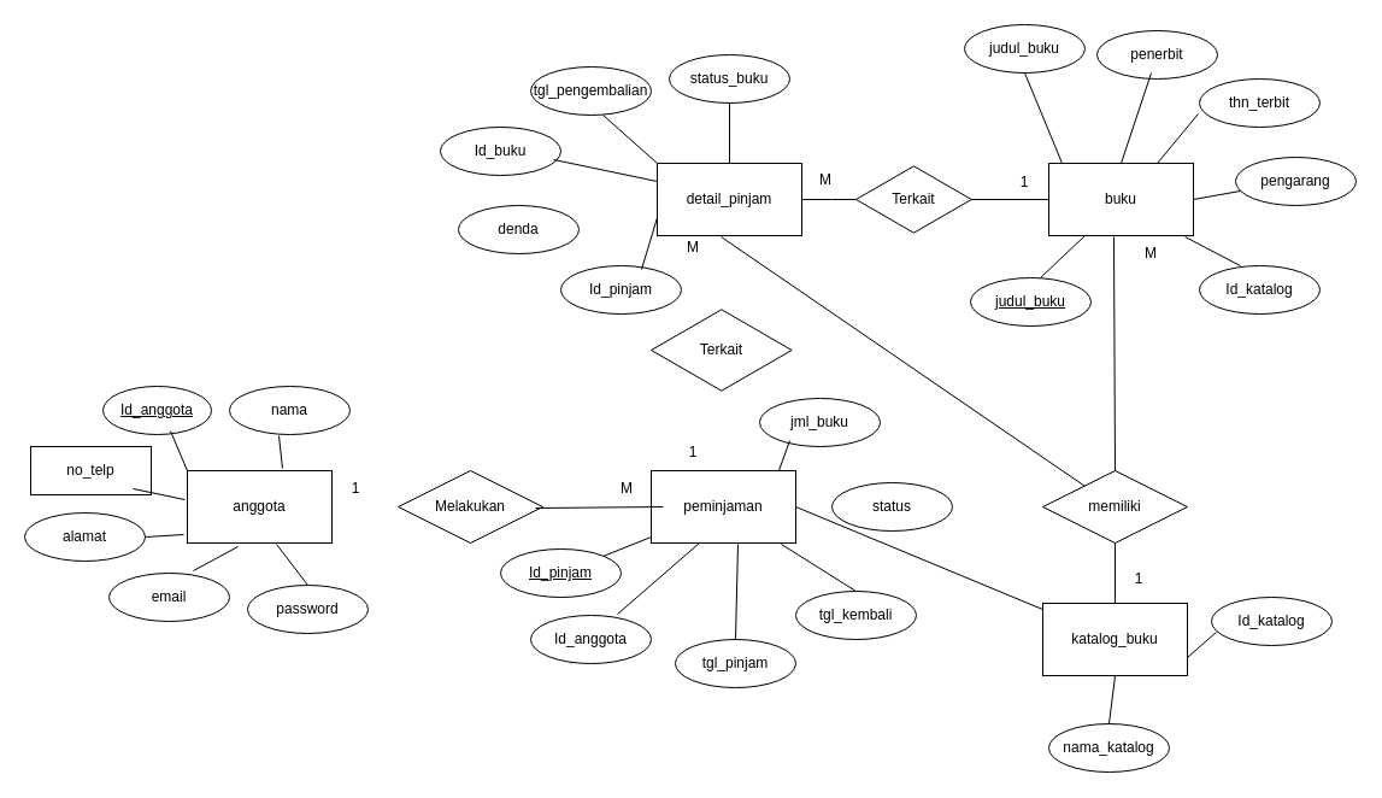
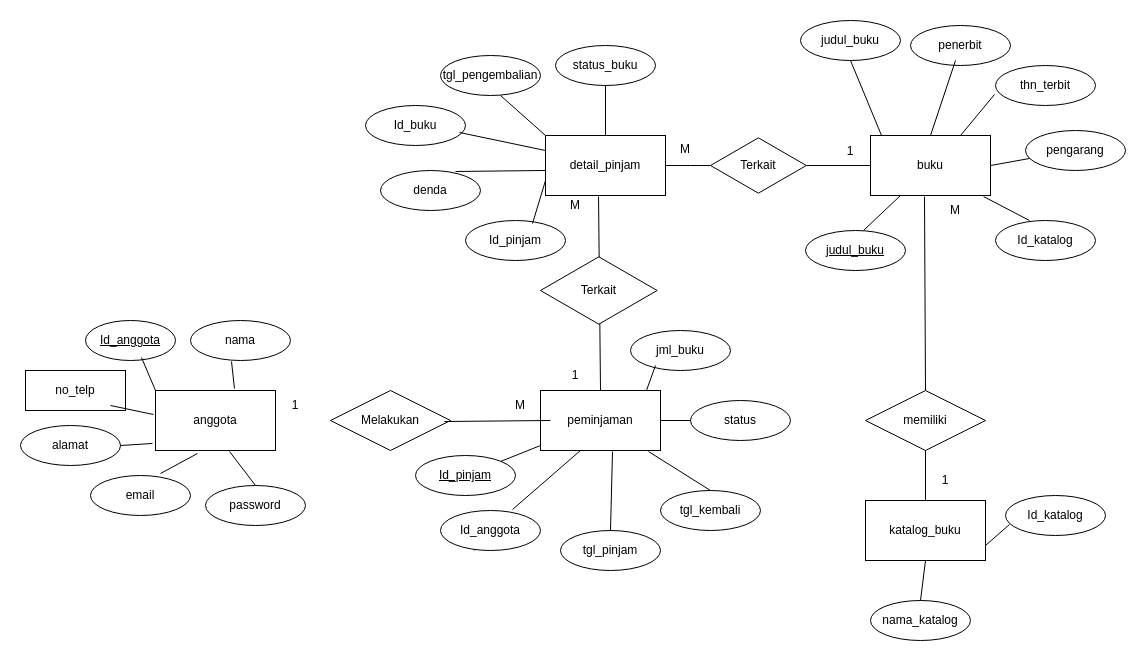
  <mxCell id="0" />
  <mxCell id="1" parent="0" />
  <mxCell id="2" value="anggota" style="rounded=0;whiteSpace=wrap;html=1;" vertex="1" parent="1"><mxGeometry x="155" y="390" width="120" height="60" as="geometry" /></mxCell>
  <mxCell id="3" value="peminjaman" style="rounded=0;whiteSpace=wrap;html=1;" vertex="1" parent="1"><mxGeometry x="540" y="390" width="120" height="60" as="geometry" /></mxCell>
  <mxCell id="4" value="katalog_buku" style="rounded=0;whiteSpace=wrap;html=1;" vertex="1" parent="1"><mxGeometry x="865" y="500" width="120" height="60" as="geometry" /></mxCell>
  <mxCell id="5" value="buku" style="rounded=0;whiteSpace=wrap;html=1;" vertex="1" parent="1"><mxGeometry x="870" y="135" width="120" height="60" as="geometry" /></mxCell>
  <mxCell id="6" value="Id_anggota" style="ellipse;whiteSpace=wrap;html=1;align=center;fontStyle=4;" vertex="1" parent="1"><mxGeometry x="85" y="320" width="90" height="40" as="geometry" /></mxCell>
  <mxCell id="7" value="password" style="ellipse;whiteSpace=wrap;html=1;align=center;" vertex="1" parent="1"><mxGeometry x="205" y="485" width="100" height="40" as="geometry" /></mxCell>
  <mxCell id="8" value="alamat" style="ellipse;whiteSpace=wrap;html=1;align=center;" vertex="1" parent="1"><mxGeometry x="20" y="425" width="100" height="40" as="geometry" /></mxCell>
  <mxCell id="9" value="no_telp" style="whiteSpace=wrap;html=1;align=center;rounded=0;" vertex="1" parent="1"><mxGeometry x="25" y="370" width="100" height="40" as="geometry" /></mxCell>
  <mxCell id="10" value="nama" style="ellipse;whiteSpace=wrap;html=1;align=center;" vertex="1" parent="1"><mxGeometry x="190" y="320" width="100" height="40" as="geometry" /></mxCell>
  <mxCell id="11" value="email" style="ellipse;whiteSpace=wrap;html=1;align=center;" vertex="1" parent="1"><mxGeometry x="90" y="475" width="100" height="40" as="geometry" /></mxCell>
  <mxCell id="12" value="Id_pinjam" style="ellipse;whiteSpace=wrap;html=1;align=center;fontStyle=4;" vertex="1" parent="1"><mxGeometry x="415" y="455" width="100" height="40" as="geometry" /></mxCell>
  <mxCell id="13" value="tgl_pinjam" style="ellipse;whiteSpace=wrap;html=1;align=center;" vertex="1" parent="1"><mxGeometry x="560" y="530" width="100" height="40" as="geometry" /></mxCell>
  <mxCell id="14" value="tgl_kembali" style="ellipse;whiteSpace=wrap;html=1;align=center;" vertex="1" parent="1"><mxGeometry x="660" y="490" width="100" height="40" as="geometry" /></mxCell>
  <mxCell id="15" value="status" style="ellipse;whiteSpace=wrap;html=1;align=center;" vertex="1" parent="1"><mxGeometry x="690" y="400" width="100" height="40" as="geometry" /></mxCell>
  <mxCell id="16" value="jml_buku" style="ellipse;whiteSpace=wrap;html=1;align=center;" vertex="1" parent="1"><mxGeometry x="630" y="330" width="100" height="40" as="geometry" /></mxCell>
  <mxCell id="17" value="Id_katalog" style="ellipse;whiteSpace=wrap;html=1;align=center;" vertex="1" parent="1"><mxGeometry x="1005" y="495" width="100" height="40" as="geometry" /></mxCell>
  <mxCell id="18" value="nama_katalog" style="ellipse;whiteSpace=wrap;html=1;align=center;" vertex="1" parent="1"><mxGeometry x="870" y="600" width="100" height="40" as="geometry" /></mxCell>
  <mxCell id="19" value="thn_terbit" style="ellipse;whiteSpace=wrap;html=1;align=center;" vertex="1" parent="1"><mxGeometry x="995" y="65" width="100" height="40" as="geometry" /></mxCell>
  <mxCell id="20" value="Id_katalog" style="ellipse;whiteSpace=wrap;html=1;align=center;" vertex="1" parent="1"><mxGeometry x="995" y="220" width="100" height="40" as="geometry" /></mxCell>
  <mxCell id="21" value="pengarang" style="ellipse;whiteSpace=wrap;html=1;align=center;" vertex="1" parent="1"><mxGeometry x="1025" y="130" width="100" height="40" as="geometry" /></mxCell>
  <mxCell id="22" value="judul_buku" style="ellipse;whiteSpace=wrap;html=1;align=center;" vertex="1" parent="1"><mxGeometry x="800" y="20" width="100" height="40" as="geometry" /></mxCell>
  <mxCell id="23" value="penerbit" style="ellipse;whiteSpace=wrap;html=1;align=center;" vertex="1" parent="1"><mxGeometry x="910" y="25" width="100" height="40" as="geometry" /></mxCell>
  <mxCell id="24" value="judul_buku" style="ellipse;whiteSpace=wrap;html=1;align=center;fontStyle=4;" vertex="1" parent="1"><mxGeometry x="805" y="230" width="100" height="40" as="geometry" /></mxCell>
  <mxCell id="25" value="Melakukan" style="shape=rhombus;perimeter=rhombusPerimeter;whiteSpace=wrap;html=1;align=center;" vertex="1" parent="1"><mxGeometry x="330" y="390" width="120" height="60" as="geometry" /></mxCell>
  <mxCell id="26" value="memiliki" style="shape=rhombus;perimeter=rhombusPerimeter;whiteSpace=wrap;html=1;align=center;" vertex="1" parent="1"><mxGeometry x="865" y="390" width="120" height="60" as="geometry" /></mxCell>
  <mxCell id="27" value="Id_pinjam" style="ellipse;whiteSpace=wrap;html=1;align=center;" vertex="1" parent="1"><mxGeometry x="465" y="220" width="100" height="40" as="geometry" /></mxCell>
  <mxCell id="28" value="denda" style="ellipse;whiteSpace=wrap;html=1;align=center;" vertex="1" parent="1"><mxGeometry x="380" y="170" width="100" height="40" as="geometry" /></mxCell>
  <mxCell id="29" value="Id_buku" style="ellipse;whiteSpace=wrap;html=1;align=center;" vertex="1" parent="1"><mxGeometry x="365" y="105" width="100" height="40" as="geometry" /></mxCell>
  <mxCell id="30" value="tgl_pengembalian" style="ellipse;whiteSpace=wrap;html=1;align=center;" vertex="1" parent="1"><mxGeometry x="440" y="55" width="100" height="40" as="geometry" /></mxCell>
  <mxCell id="31" value="status_buku" style="ellipse;whiteSpace=wrap;html=1;align=center;" vertex="1" parent="1"><mxGeometry x="555" y="45" width="100" height="40" as="geometry" /></mxCell>
  <mxCell id="32" value="" style="endArrow=none;html=1;rounded=0;exitX=0.45;exitY=1.017;exitDx=0;exitDy=0;exitPerimeter=0;entryX=0.5;entryY=0;entryDx=0;entryDy=0;" edge="1" parent="1" source="5" target="26"><mxGeometry relative="1" as="geometry"><mxPoint x="735" y="390" as="sourcePoint" /><mxPoint x="895" y="390" as="targetPoint" /></mxGeometry></mxCell>
  <mxCell id="33" value="" style="endArrow=none;html=1;rounded=0;entryX=0;entryY=0.5;entryDx=0;entryDy=0;exitX=1;exitY=0.5;exitDx=0;exitDy=0;" edge="1" parent="1" source="69" target="5"><mxGeometry relative="1" as="geometry"><mxPoint x="655" y="235" as="sourcePoint" /><mxPoint x="815" y="235" as="targetPoint" /></mxGeometry></mxCell>
- <mxCell id="34" value="" style="endArrow=none;html=1;rounded=0;exitX=0.442;exitY=1.017;exitDx=0;exitDy=0;exitPerimeter=0;" edge="1" parent="1" source="65" target="26"><mxGeometry relative="1" as="geometry"><mxPoint x="600" y="260" as="sourcePoint" /><mxPoint x="600" y="340" as="targetPoint" /></mxGeometry></mxCell>
+ <mxCell id="34" value="" style="endArrow=none;html=1;rounded=0;exitX=0.442;exitY=1.017;exitDx=0;exitDy=0;entryX=0.5;entryY=0;entryDx=0;entryDy=0;exitPerimeter=0;" edge="1" parent="1" source="65" target="3"><mxGeometry relative="1" as="geometry"><mxPoint x="600" y="260" as="sourcePoint" /><mxPoint x="600" y="340" as="targetPoint" /></mxGeometry></mxCell>
  <mxCell id="35" value="" style="endArrow=none;html=1;rounded=0;exitX=0.95;exitY=0.517;exitDx=0;exitDy=0;exitPerimeter=0;entryX=0.083;entryY=0.5;entryDx=0;entryDy=0;entryPerimeter=0;" edge="1" parent="1" source="25" target="3"><mxGeometry relative="1" as="geometry"><mxPoint x="450" y="419.5" as="sourcePoint" /><mxPoint x="535" y="420" as="targetPoint" /></mxGeometry></mxCell>
  <mxCell id="36" value="" style="endArrow=none;html=1;rounded=0;exitX=0.5;exitY=0;exitDx=0;exitDy=0;entryX=0.5;entryY=1;entryDx=0;entryDy=0;" edge="1" parent="1" source="4" target="26"><mxGeometry relative="1" as="geometry"><mxPoint x="730" y="449" as="sourcePoint" /><mxPoint x="890" y="449" as="targetPoint" /></mxGeometry></mxCell>
  <mxCell id="37" value="" style="endArrow=none;html=1;rounded=0;exitX=1;exitY=0;exitDx=0;exitDy=0;entryX=0;entryY=0.917;entryDx=0;entryDy=0;entryPerimeter=0;" edge="1" parent="1" source="12" target="3"><mxGeometry relative="1" as="geometry"><mxPoint x="515" y="475" as="sourcePoint" /><mxPoint x="545" y="450" as="targetPoint" /></mxGeometry></mxCell>
  <mxCell id="38" value="" style="endArrow=none;html=1;rounded=0;entryX=0.5;entryY=0;entryDx=0;entryDy=0;entryPerimeter=0;exitX=0.6;exitY=1.017;exitDx=0;exitDy=0;exitPerimeter=0;" edge="1" parent="1" source="3" target="13"><mxGeometry relative="1" as="geometry"><mxPoint x="610" y="450" as="sourcePoint" /><mxPoint x="610" y="520" as="targetPoint" /></mxGeometry></mxCell>
  <mxCell id="39" value="" style="endArrow=none;html=1;rounded=0;entryX=0.5;entryY=0;entryDx=0;entryDy=0;exitX=0.617;exitY=1.017;exitDx=0;exitDy=0;exitPerimeter=0;" edge="1" parent="1" source="2" target="7"><mxGeometry relative="1" as="geometry"><mxPoint x="234" y="455" as="sourcePoint" /><mxPoint x="260" y="470" as="targetPoint" /></mxGeometry></mxCell>
  <mxCell id="40" value="" style="endArrow=none;html=1;rounded=0;entryX=0.35;entryY=1.05;entryDx=0;entryDy=0;entryPerimeter=0;exitX=0.7;exitY=-0.05;exitDx=0;exitDy=0;exitPerimeter=0;" edge="1" parent="1" source="11" target="2"><mxGeometry relative="1" as="geometry"><mxPoint x="35" y="449" as="sourcePoint" /><mxPoint x="190" y="450" as="targetPoint" /></mxGeometry></mxCell>
  <mxCell id="41" value="" style="endArrow=none;html=1;rounded=0;exitX=1;exitY=0.5;exitDx=0;exitDy=0;entryX=-0.025;entryY=0.883;entryDx=0;entryDy=0;entryPerimeter=0;" edge="1" parent="1" source="8" target="2"><mxGeometry relative="1" as="geometry"><mxPoint x="-5" y="444" as="sourcePoint" /><mxPoint x="155" y="444" as="targetPoint" /></mxGeometry></mxCell>
  <mxCell id="42" value="" style="endArrow=none;html=1;rounded=0;exitX=0.85;exitY=0.875;exitDx=0;exitDy=0;exitPerimeter=0;entryX=-0.017;entryY=0.4;entryDx=0;entryDy=0;entryPerimeter=0;" edge="1" parent="1" source="9" target="2"><mxGeometry relative="1" as="geometry"><mxPoint x="-5" y="415" as="sourcePoint" /><mxPoint x="155" y="415" as="targetPoint" /></mxGeometry></mxCell>
  <mxCell id="43" value="" style="endArrow=none;html=1;rounded=0;exitX=0;exitY=0;exitDx=0;exitDy=0;entryX=0.622;entryY=0.925;entryDx=0;entryDy=0;entryPerimeter=0;" edge="1" parent="1" source="2" target="6"><mxGeometry relative="1" as="geometry"><mxPoint x="-20" y="359" as="sourcePoint" /><mxPoint x="140" y="359" as="targetPoint" /></mxGeometry></mxCell>
  <mxCell id="44" value="" style="endArrow=none;html=1;rounded=0;entryX=0.41;entryY=1.025;entryDx=0;entryDy=0;entryPerimeter=0;exitX=0.658;exitY=-0.033;exitDx=0;exitDy=0;exitPerimeter=0;" edge="1" parent="1" source="2" target="10"><mxGeometry relative="1" as="geometry"><mxPoint x="235" y="390" as="sourcePoint" /><mxPoint x="235" y="359" as="targetPoint" /><Array as="points" /></mxGeometry></mxCell>
  <mxCell id="45" value="" style="endArrow=none;html=1;rounded=0;exitX=0.34;exitY=0;exitDx=0;exitDy=0;exitPerimeter=0;entryX=0.942;entryY=1.017;entryDx=0;entryDy=0;entryPerimeter=0;" edge="1" parent="1" source="20" target="5"><mxGeometry relative="1" as="geometry"><mxPoint x="790" y="265" as="sourcePoint" /><mxPoint x="950" y="265" as="targetPoint" /></mxGeometry></mxCell>
  <mxCell id="46" value="" style="endArrow=none;html=1;rounded=0;exitX=0.58;exitY=0;exitDx=0;exitDy=0;exitPerimeter=0;entryX=0.25;entryY=1;entryDx=0;entryDy=0;" edge="1" parent="1" source="24" target="5"><mxGeometry relative="1" as="geometry"><mxPoint x="700" y="264" as="sourcePoint" /><mxPoint x="860" y="264" as="targetPoint" /></mxGeometry></mxCell>
  <mxCell id="47" value="" style="endArrow=none;html=1;rounded=0;exitX=0.5;exitY=0;exitDx=0;exitDy=0;entryX=0.5;entryY=1;entryDx=0;entryDy=0;" edge="1" parent="1" source="18" target="4"><mxGeometry relative="1" as="geometry"><mxPoint x="725" y="565" as="sourcePoint" /><mxPoint x="920" y="565" as="targetPoint" /></mxGeometry></mxCell>
  <mxCell id="48" value="" style="endArrow=none;html=1;rounded=0;exitX=1;exitY=0.75;exitDx=0;exitDy=0;entryX=0.04;entryY=0.725;entryDx=0;entryDy=0;entryPerimeter=0;" edge="1" parent="1" source="4" target="17"><mxGeometry relative="1" as="geometry"><mxPoint x="830" y="535" as="sourcePoint" /><mxPoint x="990" y="535" as="targetPoint" /></mxGeometry></mxCell>
  <mxCell id="49" value="" style="endArrow=none;html=1;rounded=0;exitX=0.883;exitY=0;exitDx=0;exitDy=0;exitPerimeter=0;entryX=0.25;entryY=0.875;entryDx=0;entryDy=0;entryPerimeter=0;" edge="1" parent="1" source="3" target="16"><mxGeometry relative="1" as="geometry"><mxPoint x="505" y="369" as="sourcePoint" /><mxPoint x="665" y="369" as="targetPoint" /></mxGeometry></mxCell>
- <mxCell id="50" value="" style="endArrow=none;html=1;rounded=0;exitX=1;exitY=0.5;exitDx=0;exitDy=0;" edge="1" parent="1" source="3" target="4"><mxGeometry relative="1" as="geometry"><mxPoint x="515" y="424" as="sourcePoint" /><mxPoint x="675" y="424" as="targetPoint" /></mxGeometry></mxCell>
+ <mxCell id="50" value="" style="endArrow=none;html=1;rounded=0;exitX=1;exitY=0.5;exitDx=0;exitDy=0;entryX=0;entryY=0.5;entryDx=0;entryDy=0;" edge="1" parent="1" source="3" target="15"><mxGeometry relative="1" as="geometry"><mxPoint x="515" y="424" as="sourcePoint" /><mxPoint x="675" y="424" as="targetPoint" /></mxGeometry></mxCell>
  <mxCell id="51" value="" style="endArrow=none;html=1;rounded=0;entryX=0.333;entryY=1;entryDx=0;entryDy=0;entryPerimeter=0;exitX=0.72;exitY=-0.025;exitDx=0;exitDy=0;exitPerimeter=0;" edge="1" parent="1" source="71" target="3"><mxGeometry relative="1" as="geometry"><mxPoint x="515" y="505" as="sourcePoint" /><mxPoint x="655" y="529" as="targetPoint" /></mxGeometry></mxCell>
  <mxCell id="52" value="" style="endArrow=none;html=1;rounded=0;exitX=0.9;exitY=1.017;exitDx=0;exitDy=0;exitPerimeter=0;entryX=0.5;entryY=0;entryDx=0;entryDy=0;" edge="1" parent="1" source="3" target="14"><mxGeometry relative="1" as="geometry"><mxPoint x="644" y="453" as="sourcePoint" /><mxPoint x="700" y="490" as="targetPoint" /></mxGeometry></mxCell>
  <mxCell id="53" value="" style="endArrow=none;html=1;rounded=0;entryX=0.6;entryY=1;entryDx=0;entryDy=0;entryPerimeter=0;exitX=0;exitY=0;exitDx=0;exitDy=0;" edge="1" parent="1" source="65" target="30"><mxGeometry relative="1" as="geometry"><mxPoint x="535" y="155" as="sourcePoint" /><mxPoint x="545" y="169" as="targetPoint" /></mxGeometry></mxCell>
  <mxCell id="54" value="" style="endArrow=none;html=1;rounded=0;entryX=0.5;entryY=1;entryDx=0;entryDy=0;exitX=0.5;exitY=0;exitDx=0;exitDy=0;" edge="1" parent="1" source="65" target="31"><mxGeometry relative="1" as="geometry"><mxPoint x="590" y="150" as="sourcePoint" /><mxPoint x="655" y="170" as="targetPoint" /></mxGeometry></mxCell>
  <mxCell id="55" value="" style="endArrow=none;html=1;rounded=0;exitX=0.67;exitY=0.075;exitDx=0;exitDy=0;exitPerimeter=0;entryX=0;entryY=0.75;entryDx=0;entryDy=0;" edge="1" parent="1" source="27" target="65"><mxGeometry relative="1" as="geometry"><mxPoint x="420" y="250" as="sourcePoint" /><mxPoint x="485" y="260" as="targetPoint" /></mxGeometry></mxCell>
  <mxCell id="56" value="" style="endArrow=none;html=1;rounded=0;exitX=0.092;exitY=0;exitDx=0;exitDy=0;exitPerimeter=0;entryX=0.5;entryY=1;entryDx=0;entryDy=0;" edge="1" parent="1" source="5" target="22"><mxGeometry relative="1" as="geometry"><mxPoint x="650" y="155" as="sourcePoint" /><mxPoint x="810" y="155" as="targetPoint" /></mxGeometry></mxCell>
  <mxCell id="57" value="" style="endArrow=none;html=1;rounded=0;exitX=0.5;exitY=0;exitDx=0;exitDy=0;entryX=0.45;entryY=0.875;entryDx=0;entryDy=0;entryPerimeter=0;" edge="1" parent="1" source="5" target="23"><mxGeometry relative="1" as="geometry"><mxPoint x="750" y="154" as="sourcePoint" /><mxPoint x="910" y="154" as="targetPoint" /></mxGeometry></mxCell>
  <mxCell id="58" value="" style="endArrow=none;html=1;rounded=0;exitX=0.75;exitY=0;exitDx=0;exitDy=0;entryX=-0.01;entryY=0.725;entryDx=0;entryDy=0;entryPerimeter=0;" edge="1" parent="1" source="5" target="19"><mxGeometry relative="1" as="geometry"><mxPoint x="810" y="175" as="sourcePoint" /><mxPoint x="970" y="175" as="targetPoint" /></mxGeometry></mxCell>
  <mxCell id="59" value="" style="endArrow=none;html=1;rounded=0;exitX=1;exitY=0.5;exitDx=0;exitDy=0;entryX=0.04;entryY=0.7;entryDx=0;entryDy=0;entryPerimeter=0;" edge="1" parent="1" source="5" target="21"><mxGeometry relative="1" as="geometry"><mxPoint x="840" y="234" as="sourcePoint" /><mxPoint x="1000" y="234" as="targetPoint" /></mxGeometry></mxCell>
  <mxCell id="60" value="1" style="text;html=1;align=center;verticalAlign=middle;whiteSpace=wrap;rounded=0;" vertex="1" parent="1"><mxGeometry x="265" y="390" width="60" height="30" as="geometry" /></mxCell>
  <mxCell id="61" value="M" style="text;html=1;align=center;verticalAlign=middle;whiteSpace=wrap;rounded=0;" vertex="1" parent="1"><mxGeometry x="490" y="390" width="60" height="30" as="geometry" /></mxCell>
  <mxCell id="62" value="1" style="text;html=1;align=center;verticalAlign=middle;whiteSpace=wrap;rounded=0;" vertex="1" parent="1"><mxGeometry x="545" y="360" width="60" height="30" as="geometry" /></mxCell>
  <mxCell id="63" value="1" style="text;html=1;align=center;verticalAlign=middle;whiteSpace=wrap;rounded=0;" vertex="1" parent="1"><mxGeometry x="820" y="136.25" width="60" height="30" as="geometry" /></mxCell>
  <mxCell id="64" value="1" style="text;html=1;align=center;verticalAlign=middle;whiteSpace=wrap;rounded=0;" vertex="1" parent="1"><mxGeometry x="915" y="465" width="60" height="30" as="geometry" /></mxCell>
  <mxCell id="65" value="detail_pinjam" style="rounded=0;whiteSpace=wrap;html=1;" vertex="1" parent="1"><mxGeometry x="545" y="135" width="120" height="60" as="geometry" /></mxCell>
  <mxCell id="66" value="Terkait" style="html=1;whiteSpace=wrap;aspect=fixed;shape=isoRectangle;" vertex="1" parent="1"><mxGeometry x="540" y="255" width="116.67" height="70" as="geometry" /></mxCell>
  <mxCell id="67" style="edgeStyle=orthogonalEdgeStyle;rounded=0;orthogonalLoop=1;jettySize=auto;html=1;exitX=0.5;exitY=1;exitDx=0;exitDy=0;" edge="1" parent="1" source="23" target="23"><mxGeometry relative="1" as="geometry" /></mxCell>
  <mxCell id="68" value="" style="endArrow=none;html=1;rounded=0;entryX=0;entryY=0.5;entryDx=0;entryDy=0;exitX=1;exitY=0.5;exitDx=0;exitDy=0;" edge="1" parent="1" source="65" target="69"><mxGeometry relative="1" as="geometry"><mxPoint x="665" y="165" as="sourcePoint" /><mxPoint x="870" y="165" as="targetPoint" /><Array as="points"><mxPoint x="690" y="165" /></Array></mxGeometry></mxCell>
  <mxCell id="69" value="Terkait" style="html=1;whiteSpace=wrap;aspect=fixed;shape=isoRectangle;" vertex="1" parent="1"><mxGeometry x="710" y="136.25" width="95.83" height="57.5" as="geometry" /></mxCell>
  <mxCell id="70" value="" style="endArrow=none;html=1;rounded=0;entryX=0.333;entryY=1;entryDx=0;entryDy=0;entryPerimeter=0;" edge="1" parent="1" target="71"><mxGeometry relative="1" as="geometry"><mxPoint x="495" y="529" as="sourcePoint" /><mxPoint x="580" y="450" as="targetPoint" /></mxGeometry></mxCell>
  <mxCell id="71" value="Id_anggota" style="ellipse;whiteSpace=wrap;html=1;align=center;" vertex="1" parent="1"><mxGeometry x="440" y="510" width="100" height="40" as="geometry" /></mxCell>
+ <mxCell id="72" value="" style="endArrow=none;html=1;rounded=0;entryX=0;entryY=0.583;entryDx=0;entryDy=0;entryPerimeter=0;exitX=0.75;exitY=0.025;exitDx=0;exitDy=0;exitPerimeter=0;" edge="1" parent="1" source="28" target="65"><mxGeometry relative="1" as="geometry"><mxPoint x="465" y="175" as="sourcePoint" /><mxPoint x="545" y="175" as="targetPoint" /></mxGeometry></mxCell>
  <mxCell id="73" value="" style="endArrow=none;html=1;rounded=0;entryX=0;entryY=0.25;entryDx=0;entryDy=0;exitX=0.94;exitY=0.675;exitDx=0;exitDy=0;exitPerimeter=0;" edge="1" parent="1" source="29" target="65"><mxGeometry relative="1" as="geometry"><mxPoint x="460" y="134" as="sourcePoint" /><mxPoint x="620" y="134" as="targetPoint" /></mxGeometry></mxCell>
  <mxCell id="74" value="M" style="text;html=1;align=center;verticalAlign=middle;whiteSpace=wrap;rounded=0;" vertex="1" parent="1"><mxGeometry x="545" y="190" width="60" height="30" as="geometry" /></mxCell>
  <mxCell id="75" value="M" style="text;html=1;align=center;verticalAlign=middle;whiteSpace=wrap;rounded=0;" vertex="1" parent="1"><mxGeometry x="655" y="133.75" width="60" height="30" as="geometry" /></mxCell>
  <mxCell id="76" value="M" style="text;html=1;align=center;verticalAlign=middle;whiteSpace=wrap;rounded=0;" vertex="1" parent="1"><mxGeometry x="925" y="195" width="60" height="30" as="geometry" /></mxCell>
